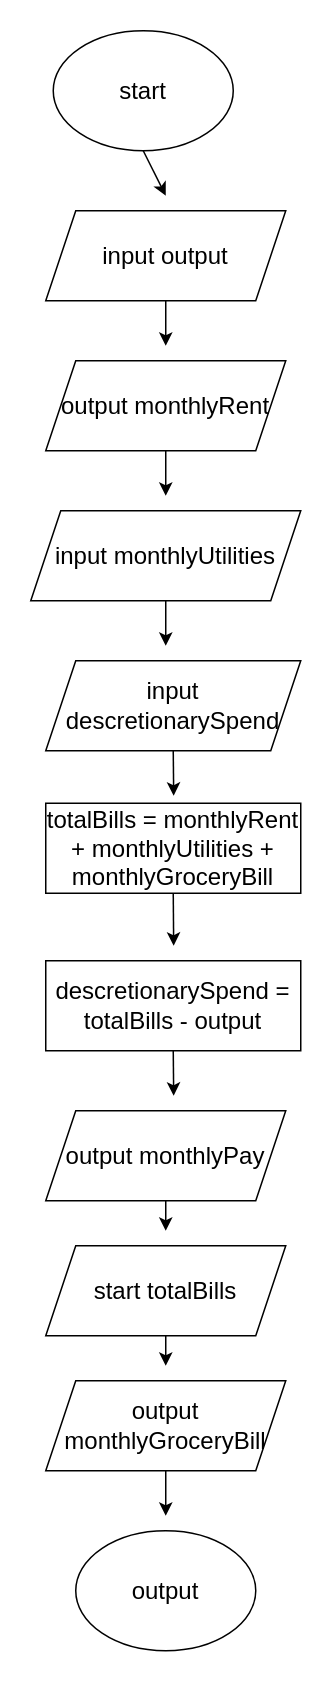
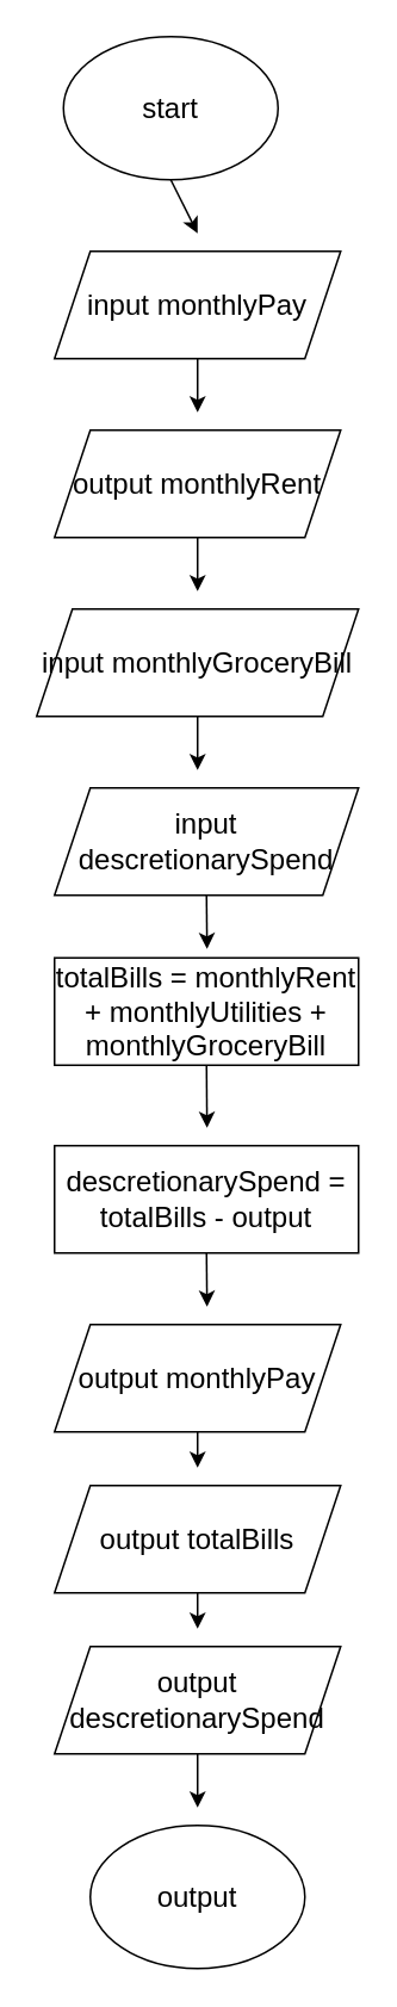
  <mxCell id="0" />
  <mxCell id="1" parent="0" />
  <mxCell id="2" value="&lt;font style=&quot;font-size: 16px;&quot;&gt;start&lt;/font&gt;" style="ellipse;whiteSpace=wrap;html=1;" vertex="1" parent="1"><mxGeometry x="35" y="20" width="120" height="80" as="geometry" /></mxCell>
- <mxCell id="3" value="&lt;font style=&quot;font-size: 16px;&quot;&gt;input output&lt;/font&gt;" style="shape=parallelogram;perimeter=parallelogramPerimeter;whiteSpace=wrap;html=1;fixedSize=1;" vertex="1" parent="1"><mxGeometry x="30" y="140" width="160" height="60" as="geometry" /></mxCell>
+ <mxCell id="3" value="&lt;font style=&quot;font-size: 16px;&quot;&gt;input monthlyPay&lt;/font&gt;" style="shape=parallelogram;perimeter=parallelogramPerimeter;whiteSpace=wrap;html=1;fixedSize=1;" vertex="1" parent="1"><mxGeometry x="30" y="140" width="160" height="60" as="geometry" /></mxCell>
  <mxCell id="4" value="&lt;font style=&quot;font-size: 16px;&quot;&gt;output monthlyRent&lt;/font&gt;" style="shape=parallelogram;perimeter=parallelogramPerimeter;whiteSpace=wrap;html=1;fixedSize=1;" vertex="1" parent="1"><mxGeometry x="30" y="240" width="160" height="60" as="geometry" /></mxCell>
  <mxCell id="5" style="edgeStyle=orthogonalEdgeStyle;rounded=0;orthogonalLoop=1;jettySize=auto;html=1;exitX=0.5;exitY=1;exitDx=0;exitDy=0;" edge="1" parent="1" source="6"><mxGeometry relative="1" as="geometry"><mxPoint x="110" y="430" as="targetPoint" /></mxGeometry></mxCell>
- <mxCell id="6" value="&lt;font style=&quot;font-size: 16px;&quot;&gt;input monthlyUtilities&lt;/font&gt;" style="shape=parallelogram;perimeter=parallelogramPerimeter;whiteSpace=wrap;html=1;fixedSize=1;" vertex="1" parent="1"><mxGeometry x="20" y="340" width="180" height="60" as="geometry" /></mxCell>
+ <mxCell id="6" value="&lt;font style=&quot;font-size: 16px;&quot;&gt;input monthlyGroceryBill&lt;/font&gt;" style="shape=parallelogram;perimeter=parallelogramPerimeter;whiteSpace=wrap;html=1;fixedSize=1;" vertex="1" parent="1"><mxGeometry x="20" y="340" width="180" height="60" as="geometry" /></mxCell>
  <mxCell id="7" style="edgeStyle=orthogonalEdgeStyle;rounded=0;orthogonalLoop=1;jettySize=auto;html=1;exitX=0.5;exitY=1;exitDx=0;exitDy=0;" edge="1" parent="1" source="8"><mxGeometry relative="1" as="geometry"><mxPoint x="115.286" y="530" as="targetPoint" /></mxGeometry></mxCell>
  <mxCell id="8" value="&lt;font style=&quot;font-size: 16px;&quot;&gt;input descretionarySpend&lt;/font&gt;" style="shape=parallelogram;perimeter=parallelogramPerimeter;whiteSpace=wrap;html=1;fixedSize=1;" vertex="1" parent="1"><mxGeometry x="30" y="440" width="170" height="60" as="geometry" /></mxCell>
  <mxCell id="9" style="edgeStyle=orthogonalEdgeStyle;rounded=0;orthogonalLoop=1;jettySize=auto;html=1;exitX=0.5;exitY=1;exitDx=0;exitDy=0;" edge="1" parent="1" source="10"><mxGeometry relative="1" as="geometry"><mxPoint x="115.286" y="630" as="targetPoint" /></mxGeometry></mxCell>
  <mxCell id="10" value="&lt;font style=&quot;font-size: 16px;&quot;&gt;totalBills = monthlyRent + monthlyUtilities + monthlyGroceryBill&lt;/font&gt;" style="rounded=0;whiteSpace=wrap;html=1;" vertex="1" parent="1"><mxGeometry x="30" y="535" width="170" height="60" as="geometry" /></mxCell>
  <mxCell id="11" style="edgeStyle=orthogonalEdgeStyle;rounded=0;orthogonalLoop=1;jettySize=auto;html=1;exitX=0.5;exitY=1;exitDx=0;exitDy=0;" edge="1" parent="1" source="12"><mxGeometry relative="1" as="geometry"><mxPoint x="115.286" y="730" as="targetPoint" /></mxGeometry></mxCell>
  <mxCell id="12" value="&lt;font style=&quot;font-size: 16px;&quot;&gt;descretionarySpend = totalBills - output&lt;/font&gt;" style="rounded=0;whiteSpace=wrap;html=1;" vertex="1" parent="1"><mxGeometry x="30" y="640" width="170" height="60" as="geometry" /></mxCell>
  <mxCell id="13" value="&lt;font style=&quot;font-size: 16px;&quot;&gt;output monthlyPay&lt;/font&gt;" style="shape=parallelogram;perimeter=parallelogramPerimeter;whiteSpace=wrap;html=1;fixedSize=1;" vertex="1" parent="1"><mxGeometry x="30" y="740" width="160" height="60" as="geometry" /></mxCell>
- <mxCell id="14" value="&lt;font style=&quot;font-size: 16px;&quot;&gt;start totalBills&lt;/font&gt;" style="shape=parallelogram;perimeter=parallelogramPerimeter;whiteSpace=wrap;html=1;fixedSize=1;" vertex="1" parent="1"><mxGeometry x="30" y="830" width="160" height="60" as="geometry" /></mxCell>
- <mxCell id="15" value="&lt;font style=&quot;font-size: 16px;&quot;&gt;output monthlyGroceryBill&lt;/font&gt;" style="shape=parallelogram;perimeter=parallelogramPerimeter;whiteSpace=wrap;html=1;fixedSize=1;" vertex="1" parent="1"><mxGeometry x="30" y="920" width="160" height="60" as="geometry" /></mxCell>
+ <mxCell id="14" value="&lt;font style=&quot;font-size: 16px;&quot;&gt;output totalBills&lt;/font&gt;" style="shape=parallelogram;perimeter=parallelogramPerimeter;whiteSpace=wrap;html=1;fixedSize=1;" vertex="1" parent="1"><mxGeometry x="30" y="830" width="160" height="60" as="geometry" /></mxCell>
+ <mxCell id="15" value="&lt;font style=&quot;font-size: 16px;&quot;&gt;output descretionarySpend&lt;/font&gt;" style="shape=parallelogram;perimeter=parallelogramPerimeter;whiteSpace=wrap;html=1;fixedSize=1;" vertex="1" parent="1"><mxGeometry x="30" y="920" width="160" height="60" as="geometry" /></mxCell>
  <mxCell id="16" value="&lt;font style=&quot;font-size: 16px;&quot;&gt;output&lt;/font&gt;" style="ellipse;whiteSpace=wrap;html=1;" vertex="1" parent="1"><mxGeometry x="50" y="1020" width="120" height="80" as="geometry" /></mxCell>
  <mxCell id="17" value="" style="endArrow=classic;html=1;rounded=0;exitX=0.5;exitY=1;exitDx=0;exitDy=0;" edge="1" parent="1" source="2"><mxGeometry width="50" height="50" relative="1" as="geometry"><mxPoint x="50" y="500" as="sourcePoint" /><mxPoint x="110" y="130" as="targetPoint" /></mxGeometry></mxCell>
  <mxCell id="18" value="" style="endArrow=classic;html=1;rounded=0;exitX=0.5;exitY=1;exitDx=0;exitDy=0;" edge="1" parent="1" source="3"><mxGeometry width="50" height="50" relative="1" as="geometry"><mxPoint x="50" y="500" as="sourcePoint" /><mxPoint x="110" y="230" as="targetPoint" /></mxGeometry></mxCell>
  <mxCell id="19" value="" style="endArrow=classic;html=1;rounded=0;exitX=0.5;exitY=1;exitDx=0;exitDy=0;" edge="1" parent="1" source="4"><mxGeometry width="50" height="50" relative="1" as="geometry"><mxPoint x="50" y="500" as="sourcePoint" /><mxPoint x="110" y="330" as="targetPoint" /></mxGeometry></mxCell>
  <mxCell id="20" value="" style="endArrow=classic;html=1;rounded=0;exitX=0.5;exitY=1;exitDx=0;exitDy=0;" edge="1" parent="1" source="13"><mxGeometry width="50" height="50" relative="1" as="geometry"><mxPoint x="50" y="650" as="sourcePoint" /><mxPoint x="110" y="820" as="targetPoint" /></mxGeometry></mxCell>
  <mxCell id="21" value="" style="endArrow=classic;html=1;rounded=0;exitX=0.5;exitY=1;exitDx=0;exitDy=0;" edge="1" parent="1" source="14"><mxGeometry width="50" height="50" relative="1" as="geometry"><mxPoint x="50" y="650" as="sourcePoint" /><mxPoint x="110" y="910" as="targetPoint" /></mxGeometry></mxCell>
  <mxCell id="22" value="" style="endArrow=classic;html=1;rounded=0;exitX=0.5;exitY=1;exitDx=0;exitDy=0;" edge="1" parent="1" source="15"><mxGeometry width="50" height="50" relative="1" as="geometry"><mxPoint x="50" y="650" as="sourcePoint" /><mxPoint x="110" y="1010" as="targetPoint" /></mxGeometry></mxCell>
